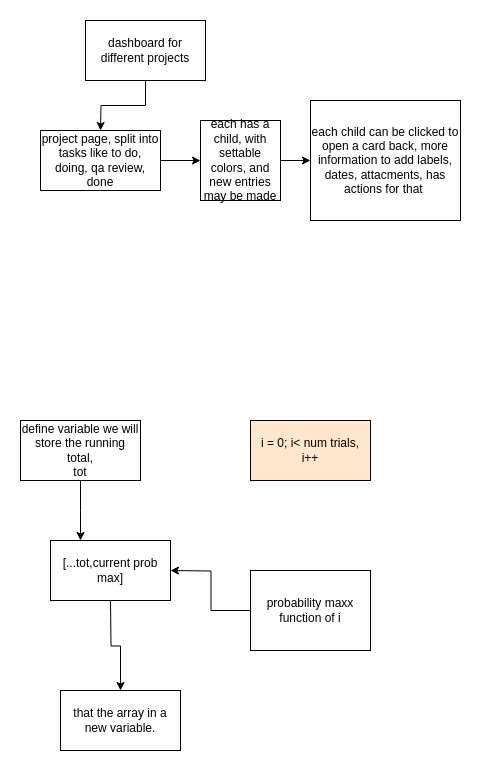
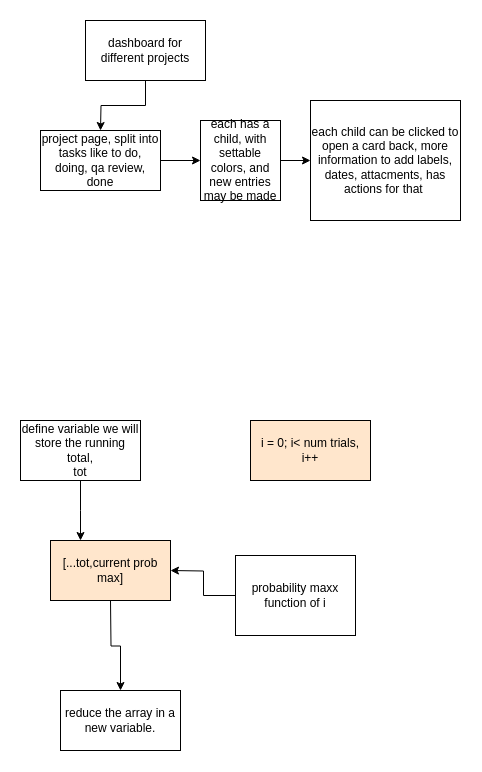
  <mxCell id="0" />
  <mxCell id="1" parent="0" />
  <mxCell id="2" style="edgeStyle=orthogonalEdgeStyle;rounded=0;orthogonalLoop=1;jettySize=auto;html=1;exitX=0.5;exitY=1;exitDx=0;exitDy=0;" parent="1" source="3" edge="1"><mxGeometry relative="1" as="geometry"><mxPoint x="100" y="130" as="targetPoint" /></mxGeometry></mxCell>
  <mxCell id="3" value="dashboard for different projects&lt;br&gt;" style="rounded=0;whiteSpace=wrap;html=1;" parent="1" vertex="1"><mxGeometry x="85" y="20" width="120" height="60" as="geometry" /></mxCell>
  <mxCell id="4" style="edgeStyle=orthogonalEdgeStyle;rounded=0;orthogonalLoop=1;jettySize=auto;html=1;exitX=1;exitY=0.5;exitDx=0;exitDy=0;entryX=0;entryY=0.5;entryDx=0;entryDy=0;" parent="1" source="5" target="7" edge="1"><mxGeometry relative="1" as="geometry" /></mxCell>
  <mxCell id="5" value="project page, split into tasks like to do, doing, qa review, done&lt;br&gt;" style="rounded=0;whiteSpace=wrap;html=1;" parent="1" vertex="1"><mxGeometry x="40" y="130" width="120" height="60" as="geometry" /></mxCell>
  <mxCell id="6" style="edgeStyle=orthogonalEdgeStyle;rounded=0;orthogonalLoop=1;jettySize=auto;html=1;exitX=1;exitY=0.5;exitDx=0;exitDy=0;entryX=0;entryY=0.5;entryDx=0;entryDy=0;" parent="1" source="7" target="8" edge="1"><mxGeometry relative="1" as="geometry" /></mxCell>
  <mxCell id="7" value="each has a child, with settable colors, and new entries may be made&lt;br&gt;" style="whiteSpace=wrap;html=1;aspect=fixed;" parent="1" vertex="1"><mxGeometry x="200" y="120" width="80" height="80" as="geometry" /></mxCell>
  <mxCell id="8" value="each child can be clicked to open a card back, more information to add labels, dates, attacments, has actions for that&amp;nbsp;&lt;br&gt;" style="rounded=0;whiteSpace=wrap;html=1;" parent="1" vertex="1"><mxGeometry x="310" y="100" width="150" height="120" as="geometry" /></mxCell>
  <mxCell id="9" value="i = 0; i&amp;lt; num trials, i++" style="rounded=0;whiteSpace=wrap;html=1;fillColor=#ffe6cc;" parent="1" vertex="1"><mxGeometry x="250" y="420" width="120" height="60" as="geometry" /></mxCell>
  <mxCell id="10" style="edgeStyle=orthogonalEdgeStyle;rounded=0;orthogonalLoop=1;jettySize=auto;html=1;exitX=0;exitY=0.5;exitDx=0;exitDy=0;entryX=1;entryY=0.5;entryDx=0;entryDy=0;" parent="1" source="11" edge="1"><mxGeometry relative="1" as="geometry"><mxPoint x="170" y="570" as="targetPoint" /></mxGeometry></mxCell>
- <mxCell id="11" value="probability maxx function of i&lt;br&gt;" style="rounded=0;whiteSpace=wrap;html=1;" parent="1" vertex="1"><mxGeometry x="250" y="570" width="120" height="80" as="geometry" /></mxCell>
+ <mxCell id="11" value="probability maxx function of i&lt;br&gt;" style="rounded=0;whiteSpace=wrap;html=1;" parent="1" vertex="1"><mxGeometry x="235" y="555" width="120" height="80" as="geometry" /></mxCell>
  <mxCell id="12" style="edgeStyle=orthogonalEdgeStyle;rounded=0;orthogonalLoop=1;jettySize=auto;html=1;exitX=0.5;exitY=1;exitDx=0;exitDy=0;entryX=0.25;entryY=0;entryDx=0;entryDy=0;" parent="1" source="13" edge="1"><mxGeometry relative="1" as="geometry"><mxPoint x="80" y="540" as="targetPoint" /></mxGeometry></mxCell>
  <mxCell id="13" value="define variable we will store the running total,&lt;br&gt;tot" style="rounded=0;whiteSpace=wrap;html=1;" parent="1" vertex="1"><mxGeometry x="20" y="420" width="120" height="60" as="geometry" /></mxCell>
  <mxCell id="14" style="edgeStyle=orthogonalEdgeStyle;rounded=0;orthogonalLoop=1;jettySize=auto;html=1;exitX=0.5;exitY=1;exitDx=0;exitDy=0;" parent="1" target="15" edge="1"><mxGeometry relative="1" as="geometry"><mxPoint x="120" y="720" as="targetPoint" /><mxPoint x="110" y="600" as="sourcePoint" /></mxGeometry></mxCell>
- <mxCell id="15" value="that the array in a new variable." style="rounded=0;whiteSpace=wrap;html=1;" parent="1" vertex="1"><mxGeometry x="60" y="690" width="120" height="60" as="geometry" /></mxCell>
- <mxCell id="16" value="[...tot,current prob max]" style="rounded=0;whiteSpace=wrap;html=1;" parent="1" vertex="1"><mxGeometry x="50" y="540" width="120" height="60" as="geometry" /></mxCell>
+ <mxCell id="15" value="reduce the array in a new variable." style="rounded=0;whiteSpace=wrap;html=1;" parent="1" vertex="1"><mxGeometry x="60" y="690" width="120" height="60" as="geometry" /></mxCell>
+ <mxCell id="16" value="[...tot,current prob max]" style="rounded=0;whiteSpace=wrap;html=1;fillColor=#ffe6cc;" parent="1" vertex="1"><mxGeometry x="50" y="540" width="120" height="60" as="geometry" /></mxCell>
